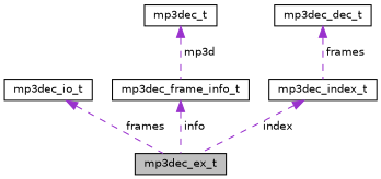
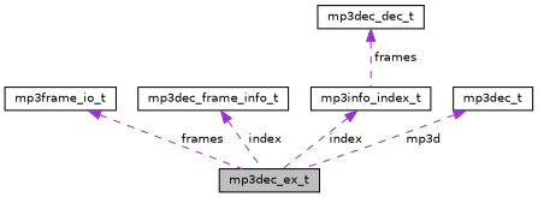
  digraph {
    node [color=black fillcolor=white fontname=Helvetica fontsize=10 shape=record style=filled]
    edge [color=darkorchid3 dir=back fontname=Helvetica fontsize=10 labelfontname=Helvetica labelfontsize=10 style=dashed]
    n1 [fillcolor=grey75 fontcolor=black height=0.2 label=mp3dec_ex_t width=0.4]
-   n2 [height=0.2 label=mp3dec_io_t width=0.4]
+   n2 [height=0.2 label=mp3frame_io_t width=0.4]
    n3 [height=0.2 label=mp3dec_frame_info_t width=0.4]
-   n4 [height=0.2 label=mp3dec_index_t width=0.4]
+   n4 [height=0.2 label=mp3info_index_t width=0.4]
    n5 [height=0.2 label=mp3dec_dec_t width=0.4]
    n6 [height=0.2 label=mp3dec_t width=0.4]
    n2 -> n1 [label=" frames"]
-   n3 -> n1 [label=" info"]
+   n3 -> n1 [label=" index"]
    n4 -> n1 [label=" index"]
    n5 -> n4 [label=" frames"]
-   n6 -> n3 [label=" mp3d"]
+   n6 -> n1 [label=" mp3d"]
  }
